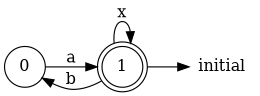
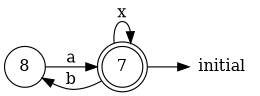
  digraph {
    rankdir=LR
-   0 [shape=circle]
-   1 [shape=doublecircle]
+   0 [shape=circle label=8]
+   1 [shape=doublecircle label=7]
    initial [shape=plaintext]
    0 -> 1 [label=a]
    1 -> 0 [label=b]
    1 -> 1 [label=x]
    1 -> initial
  }
